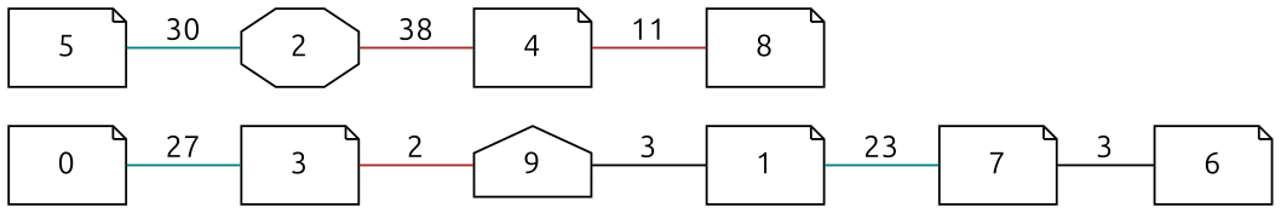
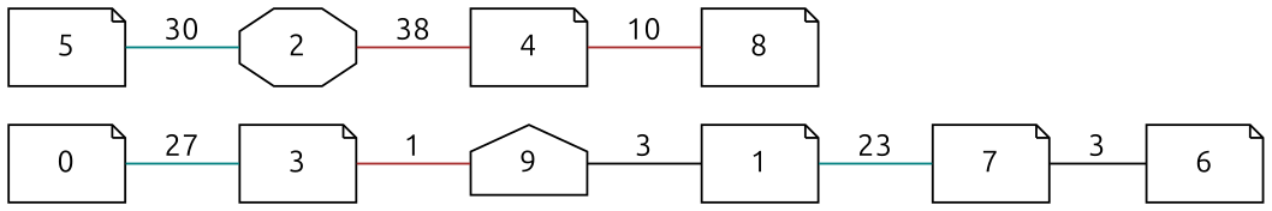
  graph {
    fontname=Ubuntu
    rankdir=LR
    node [fontname=Ubuntu shape=note]
    edge [color=brown fontname=Ubuntu]
    9 [shape=house]
    3
    1
    7
    6
    2 [shape=octagon]
    5
    4
    8
    0
    9 -- 1 [color=black label=3]
-   3 -- 9 [label=2]
+   3 -- 9 [label=1]
    1 -- 7 [color=teal label=23]
    7 -- 6 [color=black label=3]
    2 -- 4 [label=38]
    5 -- 2 [color=teal label=30]
-   4 -- 8 [label=11]
+   4 -- 8 [label=10]
    0 -- 3 [color=teal label=27]
  }
